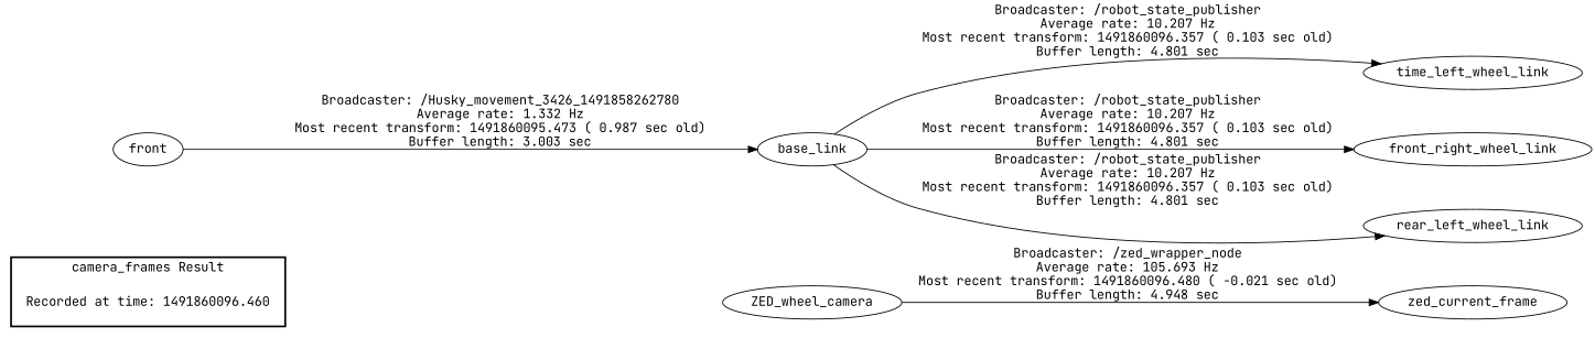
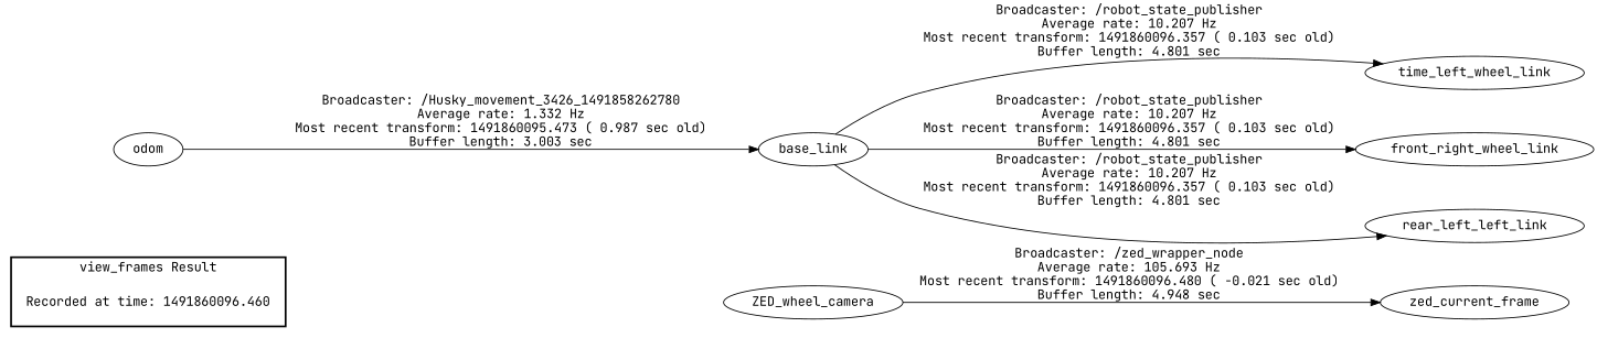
  digraph {
    fontname="JetBrains Mono"
    rankdir=LR
    node [fontname="JetBrains Mono"]
    edge [fontname="JetBrains Mono"]
    "Recorded at time: 1491860096.460" [shape=plaintext]
    n2 [label=ZED_wheel_camera]
    zed_current_frame
-   odom [label=front]
+   odom
    base_link
    n6 [label=time_left_wheel_link]
    front_right_wheel_link
-   rear_left_wheel_link
+   rear_left_wheel_link [label=rear_left_left_link]
    subgraph cluster_1 {
      color=black
-     label="camera_frames Result"
+     label="view_frames Result"
      style=bold
      "Recorded at time: 1491860096.460"
    }
    "Recorded at time: 1491860096.460" -> n2 [style=invis]
    n2 -> zed_current_frame [label="Broadcaster: /zed_wrapper_node\nAverage rate: 105.693 Hz\nMost recent transform: 1491860096.480 ( -0.021 sec old)\nBuffer length: 4.948 sec\n"]
    odom -> base_link [label="Broadcaster: /Husky_movement_3426_1491858262780\nAverage rate: 1.332 Hz\nMost recent transform: 1491860095.473 ( 0.987 sec old)\nBuffer length: 3.003 sec\n"]
    base_link -> n6 [label="Broadcaster: /robot_state_publisher\nAverage rate: 10.207 Hz\nMost recent transform: 1491860096.357 ( 0.103 sec old)\nBuffer length: 4.801 sec\n"]
    base_link -> front_right_wheel_link [label="Broadcaster: /robot_state_publisher\nAverage rate: 10.207 Hz\nMost recent transform: 1491860096.357 ( 0.103 sec old)\nBuffer length: 4.801 sec\n"]
    base_link -> rear_left_wheel_link [label="Broadcaster: /robot_state_publisher\nAverage rate: 10.207 Hz\nMost recent transform: 1491860096.357 ( 0.103 sec old)\nBuffer length: 4.801 sec\n"]
  }
